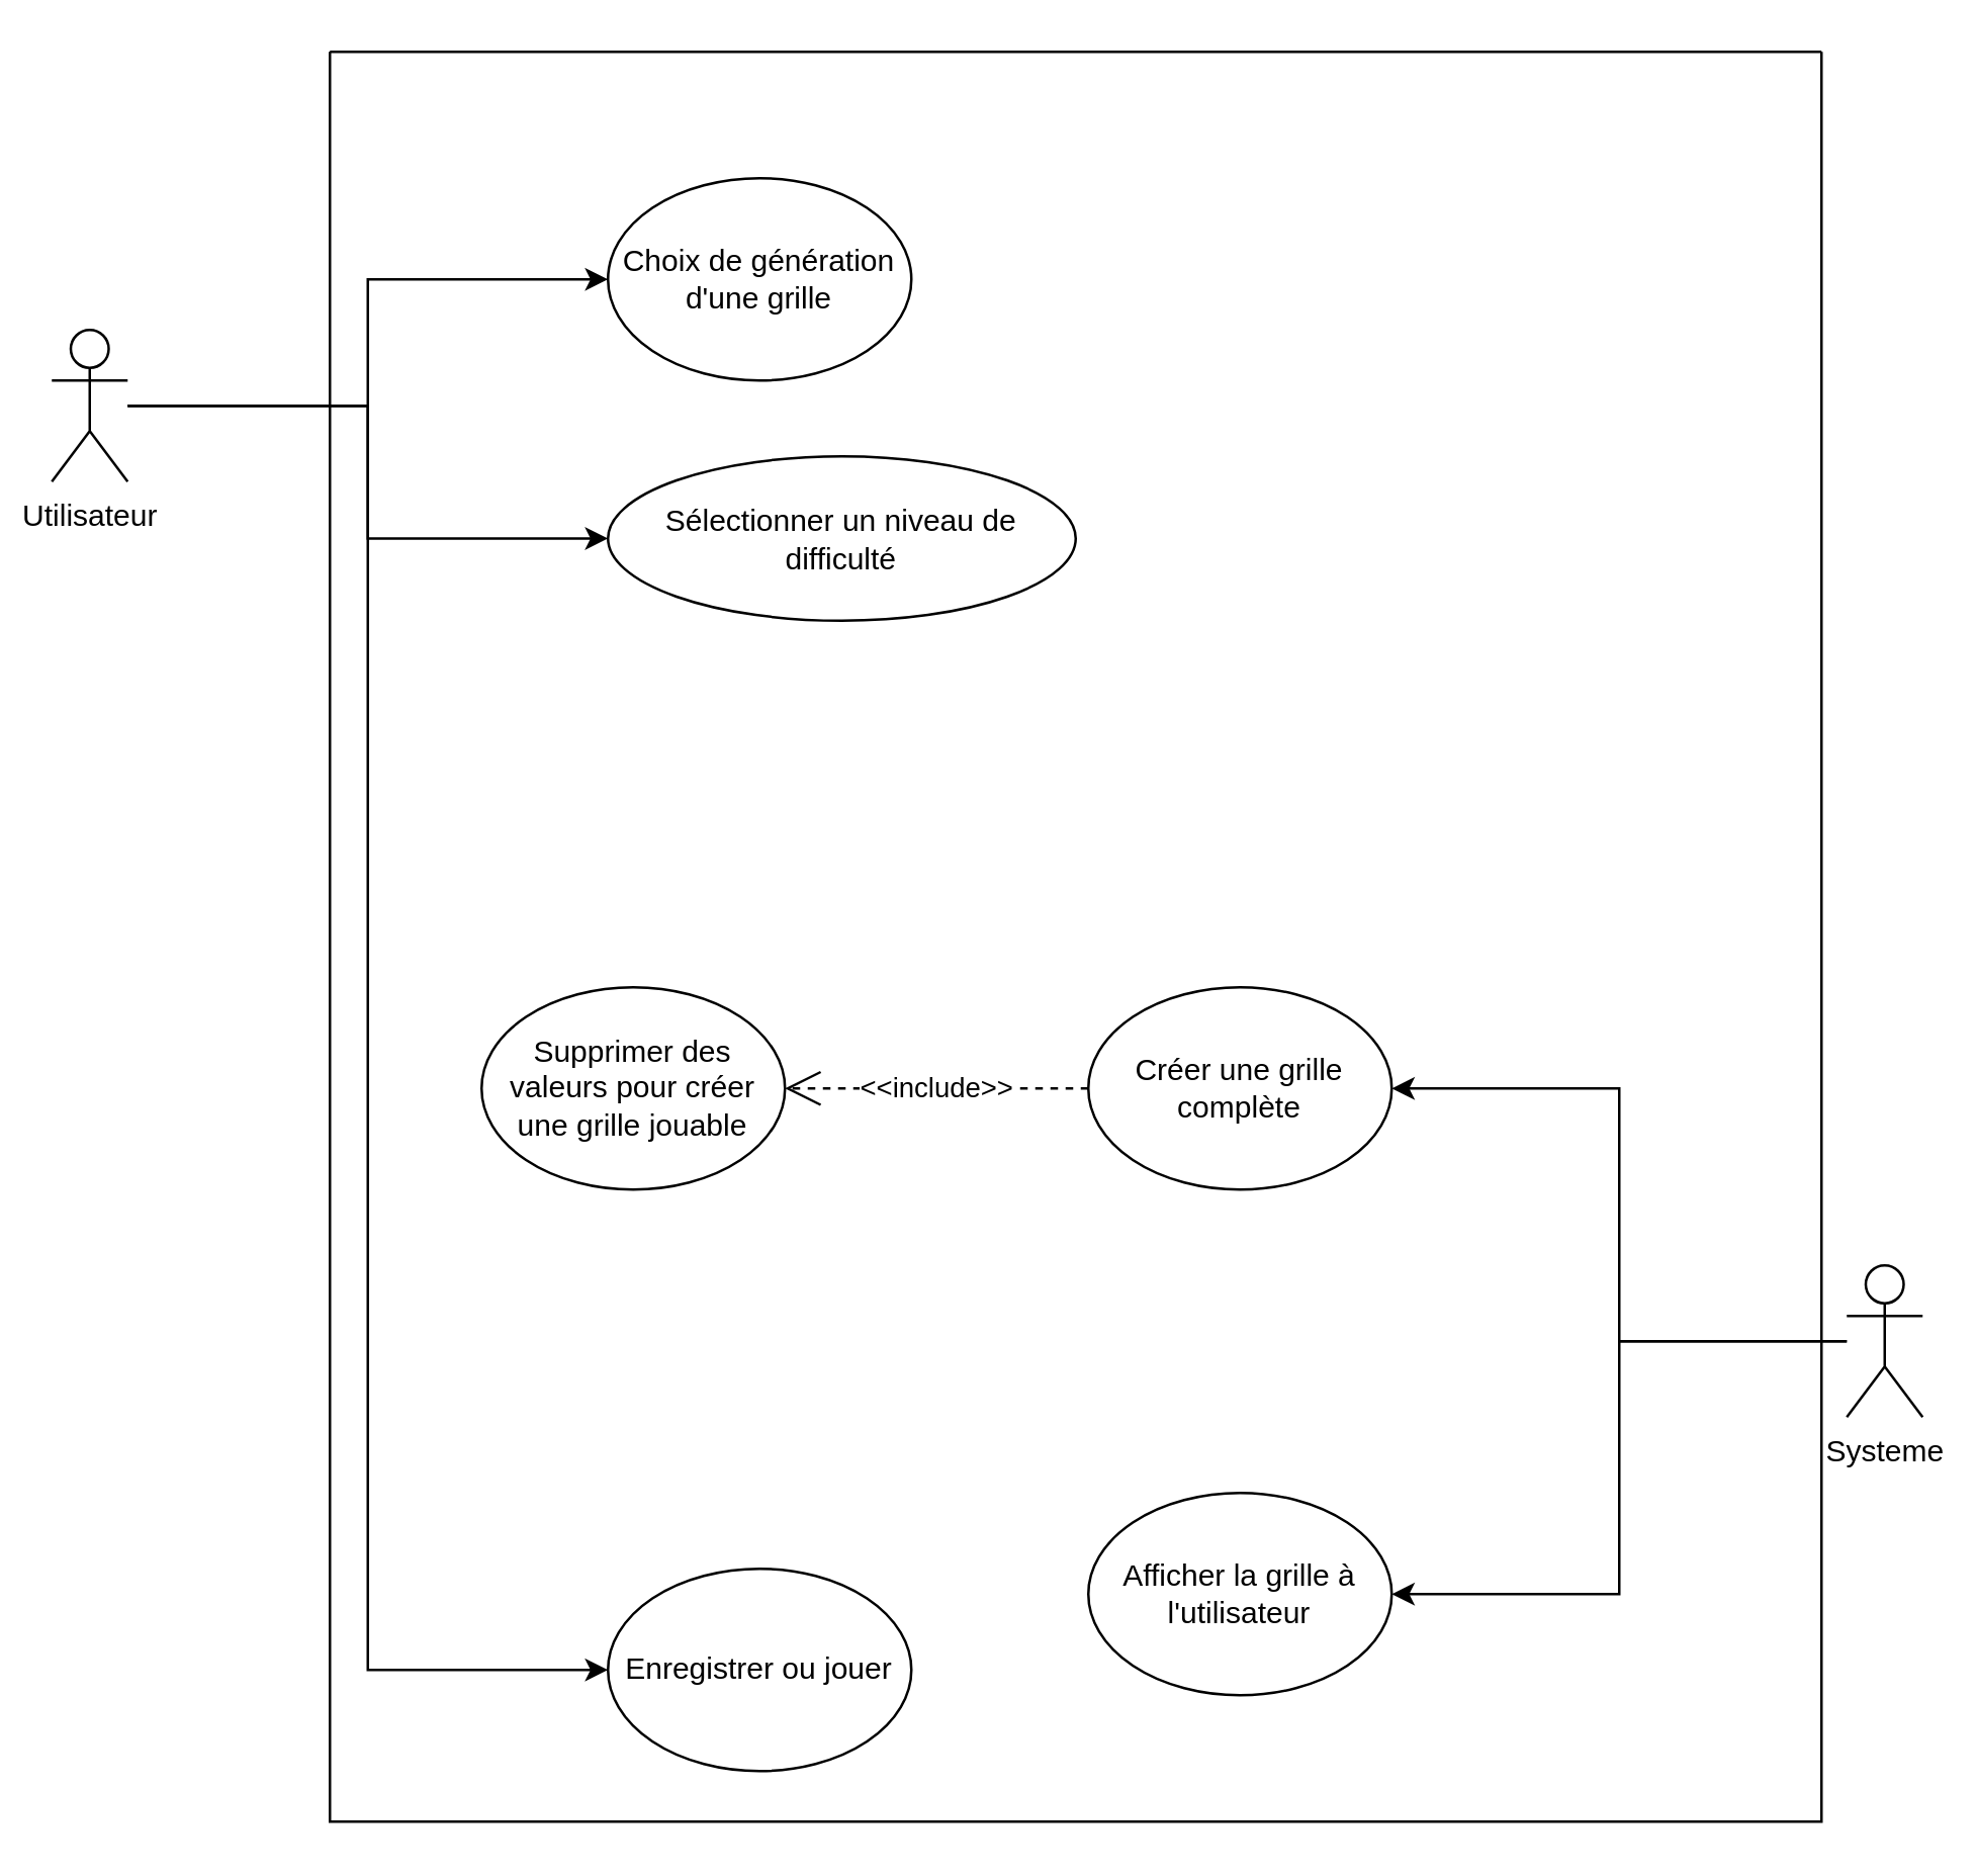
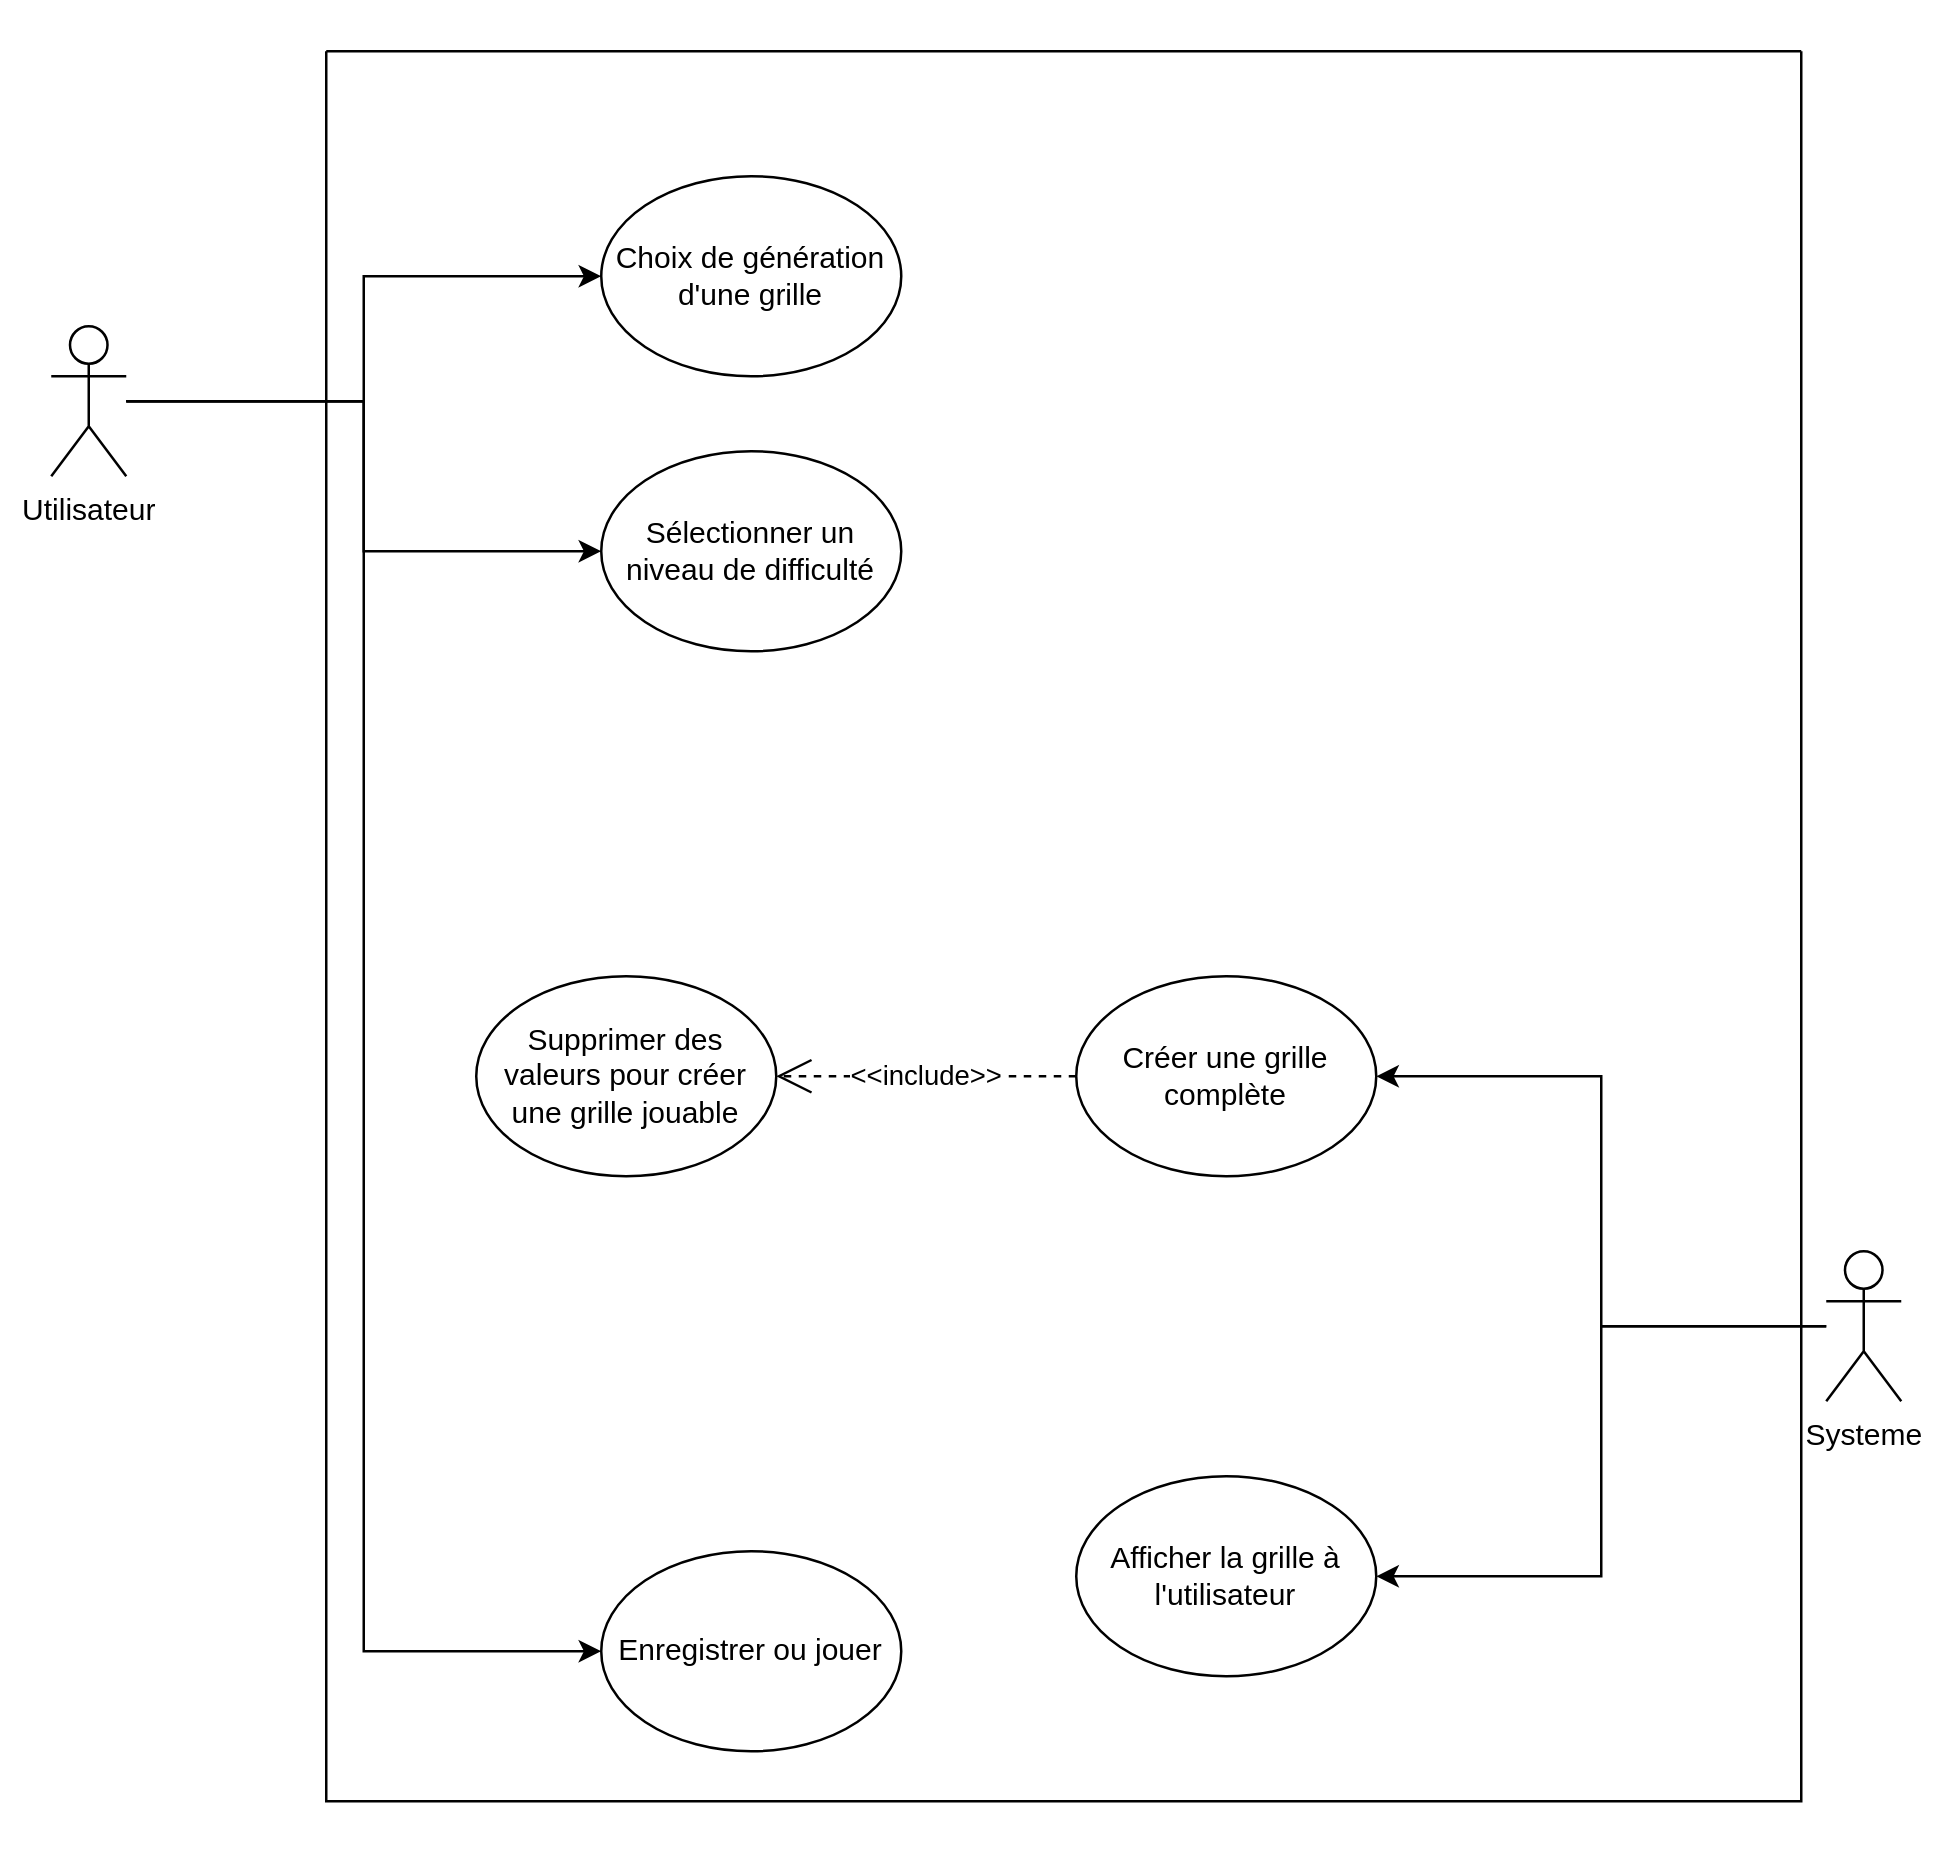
  <mxCell id="0" />
  <mxCell id="1" parent="0" />
  <mxCell id="2" value="" style="swimlane;startSize=0;" vertex="1" parent="1"><mxGeometry x="130" y="20" width="590" height="700" as="geometry" /></mxCell>
  <mxCell id="3" value="Choix de génération d'une grille" style="ellipse;whiteSpace=wrap;html=1;" vertex="1" parent="2"><mxGeometry x="110" y="50" width="120" height="80" as="geometry" /></mxCell>
  <mxCell id="4" value="Créer une grille complète" style="ellipse;whiteSpace=wrap;html=1;" vertex="1" parent="2"><mxGeometry x="300" y="370" width="120" height="80" as="geometry" /></mxCell>
- <mxCell id="5" value="Sélectionner un niveau de difficulté" style="ellipse;whiteSpace=wrap;html=1;" vertex="1" parent="2"><mxGeometry x="110" y="160" width="185" height="65" as="geometry" /></mxCell>
+ <mxCell id="5" value="Sélectionner un niveau de difficulté" style="ellipse;whiteSpace=wrap;html=1;" vertex="1" parent="2"><mxGeometry x="110" y="160" width="120" height="80" as="geometry" /></mxCell>
  <mxCell id="6" value="Supprimer des valeurs pour créer une grille jouable" style="ellipse;whiteSpace=wrap;html=1;" vertex="1" parent="2"><mxGeometry x="60" y="370" width="120" height="80" as="geometry" /></mxCell>
  <mxCell id="7" value="Afficher la grille à l'utilisateur" style="ellipse;whiteSpace=wrap;html=1;" vertex="1" parent="2"><mxGeometry x="300" y="570" width="120" height="80" as="geometry" /></mxCell>
  <mxCell id="8" value="Enregistrer ou jouer" style="ellipse;whiteSpace=wrap;html=1;" vertex="1" parent="2"><mxGeometry x="110" y="600" width="120" height="80" as="geometry" /></mxCell>
  <mxCell id="9" value="&amp;lt;&amp;lt;include&amp;gt;&amp;gt;" style="endArrow=open;endSize=12;dashed=1;html=1;rounded=0;exitX=0;exitY=0.5;exitDx=0;exitDy=0;entryX=1;entryY=0.5;entryDx=0;entryDy=0;" edge="1" parent="2" source="4" target="6"><mxGeometry width="160" relative="1" as="geometry"><mxPoint x="430" y="390" as="sourcePoint" /><mxPoint x="590" y="390" as="targetPoint" /></mxGeometry></mxCell>
  <mxCell id="10" style="edgeStyle=orthogonalEdgeStyle;rounded=0;orthogonalLoop=1;jettySize=auto;html=1;" edge="1" parent="1" source="13" target="3"><mxGeometry relative="1" as="geometry" /></mxCell>
  <mxCell id="11" style="edgeStyle=orthogonalEdgeStyle;rounded=0;orthogonalLoop=1;jettySize=auto;html=1;entryX=0;entryY=0.5;entryDx=0;entryDy=0;" edge="1" parent="1" source="13" target="5"><mxGeometry relative="1" as="geometry" /></mxCell>
  <mxCell id="12" style="edgeStyle=orthogonalEdgeStyle;rounded=0;orthogonalLoop=1;jettySize=auto;html=1;entryX=0;entryY=0.5;entryDx=0;entryDy=0;" edge="1" parent="1" source="13" target="8"><mxGeometry relative="1" as="geometry" /></mxCell>
  <mxCell id="13" value="Utilisateur" style="shape=umlActor;verticalLabelPosition=bottom;verticalAlign=top;html=1;outlineConnect=0;" vertex="1" parent="1"><mxGeometry x="20" y="130" width="30" height="60" as="geometry" /></mxCell>
  <mxCell id="14" style="edgeStyle=orthogonalEdgeStyle;rounded=0;orthogonalLoop=1;jettySize=auto;html=1;entryX=1;entryY=0.5;entryDx=0;entryDy=0;" edge="1" parent="1" source="16" target="7"><mxGeometry relative="1" as="geometry" /></mxCell>
  <mxCell id="15" style="edgeStyle=orthogonalEdgeStyle;rounded=0;orthogonalLoop=1;jettySize=auto;html=1;entryX=1;entryY=0.5;entryDx=0;entryDy=0;" edge="1" parent="1" source="16" target="4"><mxGeometry relative="1" as="geometry" /></mxCell>
  <mxCell id="16" value="Systeme" style="shape=umlActor;verticalLabelPosition=bottom;verticalAlign=top;html=1;outlineConnect=0;" vertex="1" parent="1"><mxGeometry x="730" y="500" width="30" height="60" as="geometry" /></mxCell>
